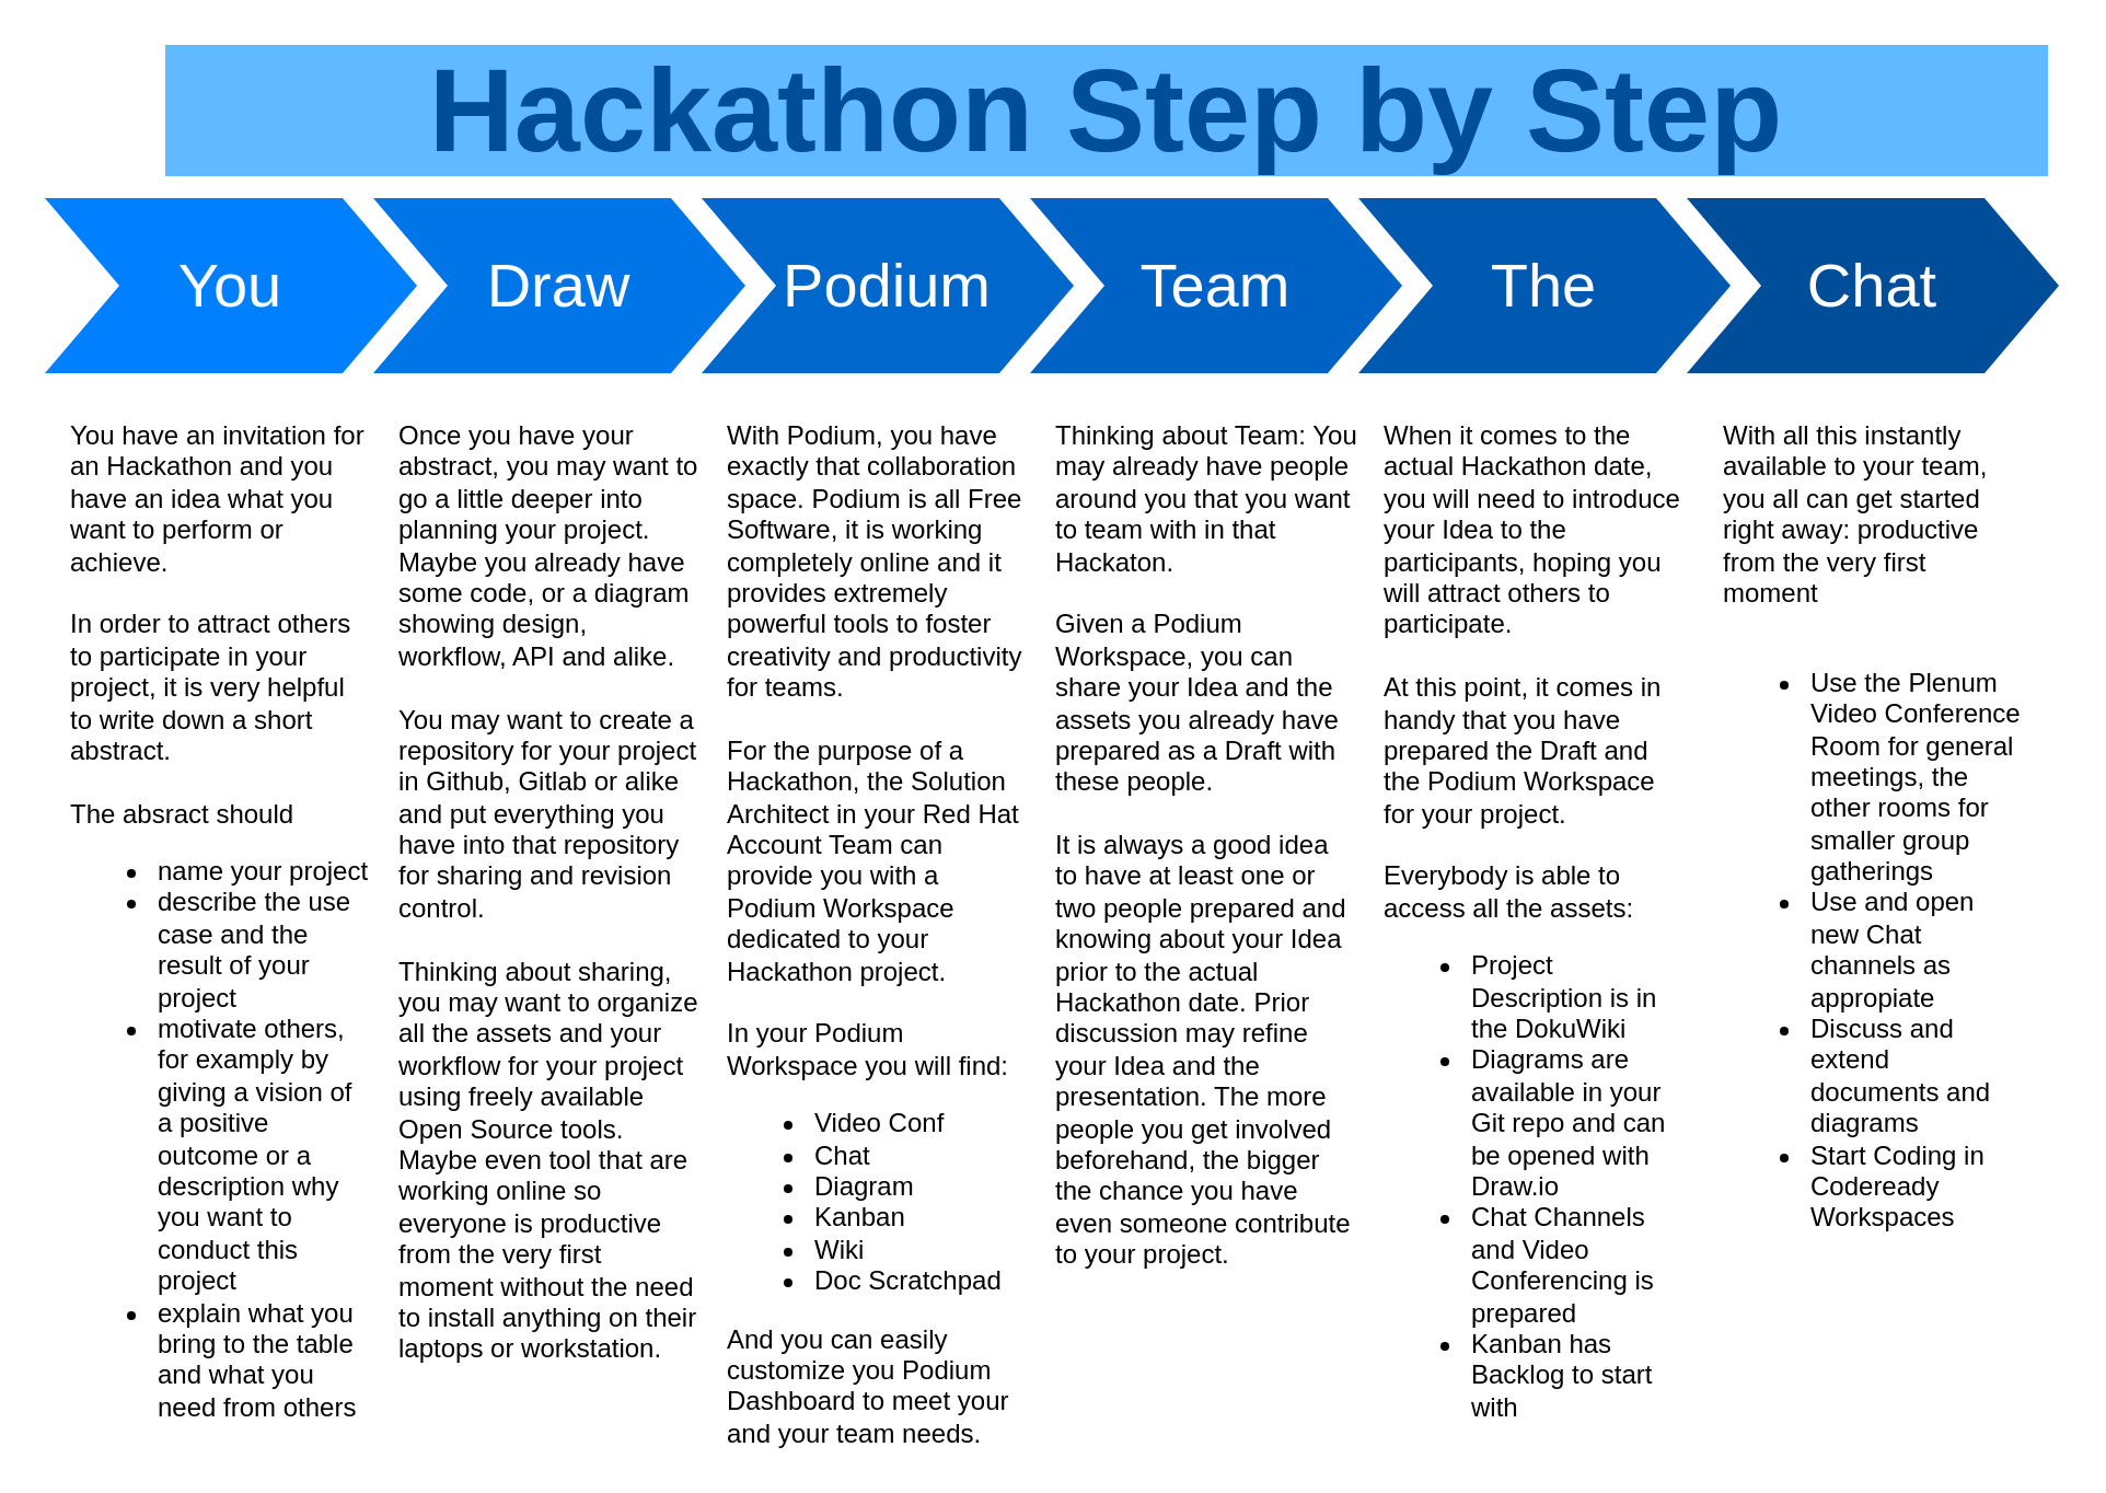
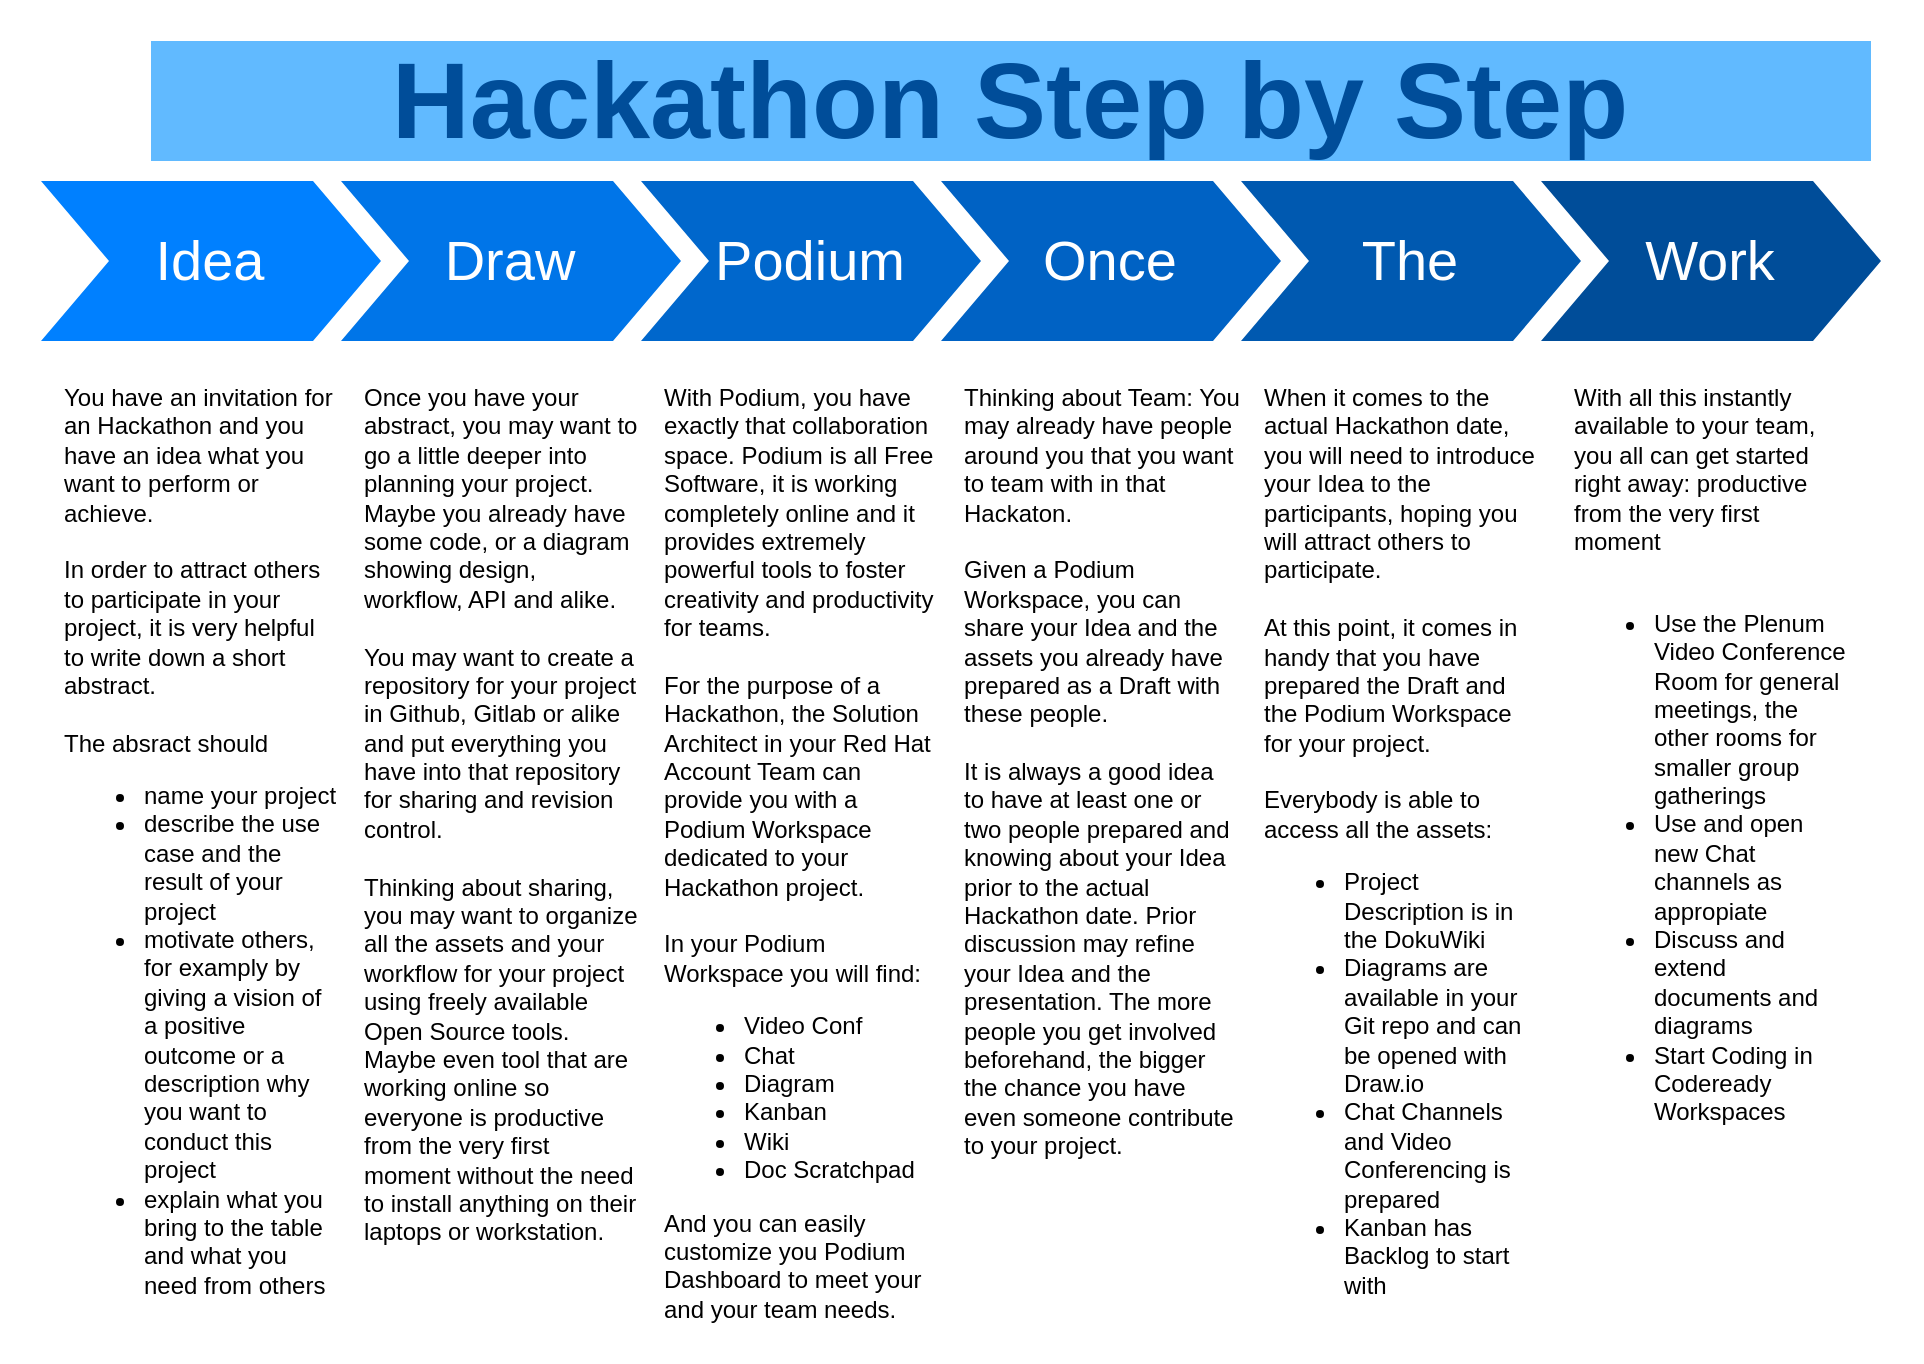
  <mxCell id="0" />
  <mxCell id="1" parent="0" />
- <mxCell id="2" value="You" style="shape=step;whiteSpace=wrap;html=1;fontSize=28;fillColor=#0080FF;fontColor=#FFFFFF;strokeColor=none;" parent="1" vertex="1"><mxGeometry x="20" y="90" width="170" height="80" as="geometry" /></mxCell>
+ <mxCell id="2" value="Idea" style="shape=step;whiteSpace=wrap;html=1;fontSize=28;fillColor=#0080FF;fontColor=#FFFFFF;strokeColor=none;" parent="1" vertex="1"><mxGeometry x="20" y="90" width="170" height="80" as="geometry" /></mxCell>
  <mxCell id="3" value="Draw" style="shape=step;whiteSpace=wrap;html=1;fontSize=28;fillColor=#0075E8;fontColor=#FFFFFF;strokeColor=none;" parent="1" vertex="1"><mxGeometry x="170" y="90" width="170" height="80" as="geometry" /></mxCell>
  <mxCell id="4" value="Podium" style="shape=step;whiteSpace=wrap;html=1;fontSize=28;fillColor=#0067CC;fontColor=#FFFFFF;strokeColor=none;" parent="1" vertex="1"><mxGeometry x="320" y="90" width="170" height="80" as="geometry" /></mxCell>
- <mxCell id="5" value="Team" style="shape=step;whiteSpace=wrap;html=1;fontSize=28;fillColor=#0062C4;fontColor=#FFFFFF;strokeColor=none;" parent="1" vertex="1"><mxGeometry x="470" y="90" width="170" height="80" as="geometry" /></mxCell>
+ <mxCell id="5" value="Once" style="shape=step;whiteSpace=wrap;html=1;fontSize=28;fillColor=#0062C4;fontColor=#FFFFFF;strokeColor=none;" parent="1" vertex="1"><mxGeometry x="470" y="90" width="170" height="80" as="geometry" /></mxCell>
  <mxCell id="6" value="The" style="shape=step;whiteSpace=wrap;html=1;fontSize=28;fillColor=#0059B0;fontColor=#FFFFFF;strokeColor=none;" parent="1" vertex="1"><mxGeometry x="620" y="90" width="170" height="80" as="geometry" /></mxCell>
- <mxCell id="7" value="Chat" style="shape=step;whiteSpace=wrap;html=1;fontSize=28;fillColor=#004D99;fontColor=#FFFFFF;strokeColor=none;" parent="1" vertex="1"><mxGeometry x="770" y="90" width="170" height="80" as="geometry" /></mxCell>
+ <mxCell id="7" value="Work" style="shape=step;whiteSpace=wrap;html=1;fontSize=28;fillColor=#004D99;fontColor=#FFFFFF;strokeColor=none;" parent="1" vertex="1"><mxGeometry x="770" y="90" width="170" height="80" as="geometry" /></mxCell>
  <mxCell id="8" value="Hackathon Step by Step" style="text;html=1;strokeColor=none;fillColor=#61BAFF;align=center;verticalAlign=middle;whiteSpace=wrap;fontSize=54;fontStyle=1;fontColor=#004D99;" parent="1" vertex="1"><mxGeometry x="75" y="20" width="860" height="60" as="geometry" /></mxCell>
  <mxCell id="9" value="&lt;div&gt;You have an invitation for an Hackathon and you have an idea what you want to perform or achieve.&lt;/div&gt;&lt;div&gt;&lt;br&gt;&lt;/div&gt;&lt;div&gt;In order to attract others to participate in your project, it is very helpful to write down a short abstract.&lt;/div&gt;&lt;div&gt;&lt;br&gt;&lt;/div&gt;&lt;div&gt;The absract should&lt;/div&gt;&lt;div&gt;&lt;ul&gt;&lt;li&gt;name your project&lt;br&gt;&lt;/li&gt;&lt;li&gt;describe the use case and the result of your project&lt;br&gt; &lt;/li&gt;&lt;li&gt;motivate others, for examply by giving a vision of a positive outcome or a description why you want to conduct this project&lt;/li&gt;&lt;li&gt;explain what you bring to the table and what you need from others&lt;/li&gt;&lt;/ul&gt;&lt;/div&gt;" style="text;spacingTop=-5;fillColor=#ffffff;whiteSpace=wrap;html=1;align=left;fontSize=12;fontFamily=Helvetica;fillColor=none;strokeColor=none;" parent="1" vertex="1"><mxGeometry x="30" y="190" width="140" height="470" as="geometry" /></mxCell>
  <mxCell id="10" value="&lt;div&gt;Once you have your abstract, you may want to go a little deeper into planning your project. Maybe you already have some code, or a diagram showing design, workflow, API and alike.&lt;/div&gt;&lt;div&gt;&lt;br&gt;&lt;/div&gt;&lt;div&gt;You may want to create a repository for your project in Github, Gitlab or alike and put everything you have into that repository for sharing and revision control.&lt;/div&gt;&lt;div&gt;&lt;br&gt;&lt;/div&gt;&lt;div&gt;Thinking about sharing, you may want to organize all the assets and your workflow for your project using freely available Open Source tools. Maybe even tool that are working online so everyone is productive from the very first moment without the need to install anything on their laptops or workstation.&lt;br&gt;&lt;/div&gt;" style="text;spacingTop=-5;fillColor=#ffffff;whiteSpace=wrap;html=1;align=left;fontSize=12;fontFamily=Helvetica;fillColor=none;strokeColor=none;" parent="1" vertex="1"><mxGeometry x="180" y="190" width="140" height="470" as="geometry" /></mxCell>
  <mxCell id="11" value="&lt;div&gt;With Podium, you have exactly that collaboration space. Podium is all Free Software, it is working completely online and it provides extremely powerful tools to foster creativity and productivity for teams.&lt;/div&gt;&lt;div&gt;&lt;br&gt;&lt;/div&gt;&lt;div&gt;For the purpose of a Hackathon, the Solution Architect in your Red Hat Account Team can provide you with a Podium Workspace dedicated to your Hackathon project.&lt;/div&gt;&lt;div&gt;&lt;br&gt;&lt;/div&gt;&lt;div&gt;In your Podium Workspace you will find:&lt;br&gt;&lt;ul&gt;&lt;li&gt;Video Conf&lt;/li&gt;&lt;li&gt;Chat&lt;/li&gt;&lt;li&gt;Diagram&lt;/li&gt;&lt;li&gt;Kanban&lt;/li&gt;&lt;li&gt;Wiki&lt;/li&gt;&lt;li&gt;Doc Scratchpad&lt;/li&gt;&lt;/ul&gt;&lt;div&gt;And you can easily customize you Podium Dashboard to meet your and your team needs.&lt;br&gt;&lt;/div&gt;&lt;/div&gt;" style="text;spacingTop=-5;fillColor=#ffffff;whiteSpace=wrap;html=1;align=left;fontSize=12;fontFamily=Helvetica;fillColor=none;strokeColor=none;" parent="1" vertex="1"><mxGeometry x="330" y="190" width="140" height="470" as="geometry" /></mxCell>
  <mxCell id="12" value="Thinking about Team: You may already have people around you that you want to team with in that Hackaton.&lt;br&gt;&lt;br&gt;&lt;div&gt;Given a Podium Workspace, you can share your Idea and the assets you already have prepared as a Draft with these people.&lt;/div&gt;&lt;div&gt;&lt;br&gt;&lt;/div&gt;&lt;div&gt;It is always a good idea to have at least one or two people prepared and knowing about your Idea prior to the actual Hackathon date. Prior discussion may refine your Idea and the presentation. The more people you get involved beforehand, the bigger the chance you have even someone contribute to your project.&lt;br&gt;&lt;/div&gt;" style="text;spacingTop=-5;fillColor=#ffffff;whiteSpace=wrap;html=1;align=left;fontSize=12;fontFamily=Helvetica;fillColor=none;strokeColor=none;" parent="1" vertex="1"><mxGeometry x="480" y="190" width="140" height="470" as="geometry" /></mxCell>
  <mxCell id="13" value="&lt;div&gt;When it comes to the actual Hackathon date, you will need to introduce your Idea to the participants, hoping you will attract others to participate.&lt;/div&gt;&lt;div&gt;&lt;br&gt;&lt;/div&gt;&lt;div&gt;At this point, it comes in handy that you have prepared the Draft and the Podium Workspace for your project.&lt;/div&gt;&lt;div&gt;&lt;br&gt;&lt;/div&gt;&lt;div&gt;Everybody is able to access all the assets:&lt;br&gt;&lt;ul&gt;&lt;li&gt;Project Description is in the DokuWiki&lt;/li&gt;&lt;li&gt;Diagrams are available in your Git repo and can be opened with Draw.io&lt;/li&gt;&lt;li&gt;Chat Channels and Video Conferencing is prepared&lt;/li&gt;&lt;li&gt;Kanban has Backlog to start with&lt;br&gt;&lt;/li&gt;&lt;/ul&gt;&lt;/div&gt;" style="text;spacingTop=-5;fillColor=#ffffff;whiteSpace=wrap;html=1;align=left;fontSize=12;fontFamily=Helvetica;fillColor=none;strokeColor=none;" parent="1" vertex="1"><mxGeometry x="630" y="190" width="140" height="470" as="geometry" /></mxCell>
  <mxCell id="14" value="&lt;div&gt;With all this instantly available to your team, you all can get started right away: productive from the very first moment&lt;/div&gt;&lt;div&gt;&lt;br&gt;&lt;/div&gt;&lt;div&gt;&lt;ul&gt;&lt;li&gt;Use the Plenum Video Conference Room for general meetings, the other rooms for smaller group gatherings&lt;/li&gt;&lt;li&gt;Use and open new Chat channels as appropiate&lt;br&gt;&lt;/li&gt;&lt;li&gt;Discuss and extend documents and diagrams&lt;/li&gt;&lt;li&gt;Start Coding in Codeready Workspaces&lt;/li&gt;&lt;/ul&gt;&lt;/div&gt;" style="text;spacingTop=-5;fillColor=#ffffff;whiteSpace=wrap;html=1;align=left;fontSize=12;fontFamily=Helvetica;fillColor=none;strokeColor=none;" parent="1" vertex="1"><mxGeometry x="785" y="190" width="140" height="470" as="geometry" /></mxCell>
